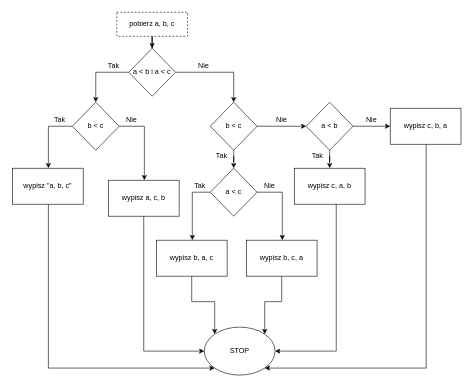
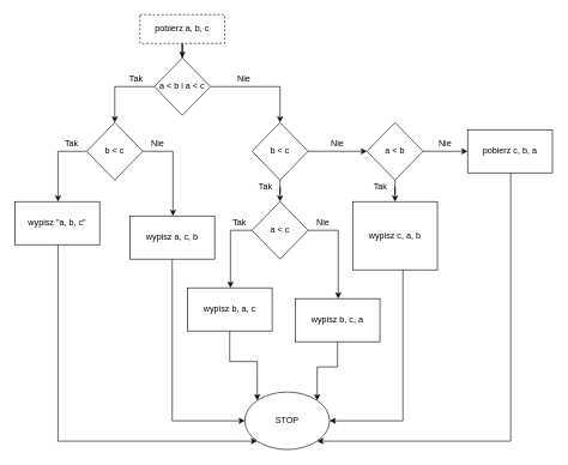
  <mxCell id="0" />
  <mxCell id="1" parent="0" />
  <mxCell id="2" value="" style="edgeStyle=orthogonalEdgeStyle;rounded=0;orthogonalLoop=1;jettySize=auto;html=1;" parent="1" source="3" target="6" edge="1"><mxGeometry relative="1" as="geometry" /></mxCell>
  <mxCell id="3" value="pobierz a, b, c" style="rounded=0;whiteSpace=wrap;html=1;dashed=1;" parent="1" vertex="1"><mxGeometry x="194" y="20" width="118" height="40" as="geometry" /></mxCell>
  <mxCell id="4" value="" style="edgeStyle=orthogonalEdgeStyle;rounded=0;orthogonalLoop=1;jettySize=auto;html=1;" parent="1" source="6" target="9" edge="1"><mxGeometry relative="1" as="geometry" /></mxCell>
  <mxCell id="5" value="" style="edgeStyle=orthogonalEdgeStyle;rounded=0;orthogonalLoop=1;jettySize=auto;html=1;" parent="1" source="6" target="19" edge="1"><mxGeometry relative="1" as="geometry" /></mxCell>
  <mxCell id="6" value="a &amp;lt; b i a &amp;lt; c" style="rhombus;whiteSpace=wrap;html=1;rounded=0;" parent="1" vertex="1"><mxGeometry x="214" y="80" width="78" height="80" as="geometry" /></mxCell>
  <mxCell id="7" value="" style="edgeStyle=orthogonalEdgeStyle;rounded=0;orthogonalLoop=1;jettySize=auto;html=1;" parent="1" source="9" target="12" edge="1"><mxGeometry relative="1" as="geometry"><Array as="points"><mxPoint x="80" y="210" /></Array></mxGeometry></mxCell>
  <mxCell id="8" value="" style="edgeStyle=orthogonalEdgeStyle;rounded=0;orthogonalLoop=1;jettySize=auto;html=1;exitX=1;exitY=0.5;exitDx=0;exitDy=0;" parent="1" source="9" target="14" edge="1"><mxGeometry relative="1" as="geometry"><Array as="points"><mxPoint x="240" y="210" /></Array></mxGeometry></mxCell>
  <mxCell id="9" value="b &amp;lt; c" style="rhombus;whiteSpace=wrap;html=1;rounded=0;" parent="1" vertex="1"><mxGeometry x="120" y="170" width="78" height="80" as="geometry" /></mxCell>
  <mxCell id="10" value="Tak" style="text;html=1;strokeColor=none;fillColor=none;align=center;verticalAlign=middle;whiteSpace=wrap;rounded=0;" parent="1" vertex="1"><mxGeometry x="170" y="100" width="38" height="20" as="geometry" /></mxCell>
  <mxCell id="11" style="edgeStyle=orthogonalEdgeStyle;rounded=0;orthogonalLoop=1;jettySize=auto;html=1;entryX=0;entryY=1;entryDx=0;entryDy=0;" parent="1" source="12" target="41" edge="1"><mxGeometry relative="1" as="geometry"><Array as="points"><mxPoint x="80" y="613" /></Array></mxGeometry></mxCell>
  <mxCell id="12" value="wypisz &quot;a, b, c&quot;" style="whiteSpace=wrap;html=1;rounded=0;" parent="1" vertex="1"><mxGeometry x="20" y="280" width="118" height="60" as="geometry" /></mxCell>
  <mxCell id="13" style="edgeStyle=orthogonalEdgeStyle;rounded=0;orthogonalLoop=1;jettySize=auto;html=1;entryX=0;entryY=0.5;entryDx=0;entryDy=0;exitX=0.5;exitY=1;exitDx=0;exitDy=0;" parent="1" source="14" target="41" edge="1"><mxGeometry relative="1" as="geometry" /></mxCell>
  <mxCell id="14" value="wypisz a, c, b" style="whiteSpace=wrap;html=1;rounded=0;" parent="1" vertex="1"><mxGeometry x="180" y="300" width="118" height="60" as="geometry" /></mxCell>
  <mxCell id="15" value="Tak" style="text;html=1;strokeColor=none;fillColor=none;align=center;verticalAlign=middle;whiteSpace=wrap;rounded=0;" parent="1" vertex="1"><mxGeometry x="80" y="190" width="38" height="20" as="geometry" /></mxCell>
  <mxCell id="16" value="Nie" style="text;html=1;strokeColor=none;fillColor=none;align=center;verticalAlign=middle;whiteSpace=wrap;rounded=0;" parent="1" vertex="1"><mxGeometry x="200" y="190" width="38" height="20" as="geometry" /></mxCell>
  <mxCell id="17" value="" style="edgeStyle=orthogonalEdgeStyle;rounded=0;orthogonalLoop=1;jettySize=auto;html=1;" parent="1" source="19" target="23" edge="1"><mxGeometry relative="1" as="geometry" /></mxCell>
  <mxCell id="18" value="" style="edgeStyle=orthogonalEdgeStyle;rounded=0;orthogonalLoop=1;jettySize=auto;html=1;" parent="1" source="19" target="27" edge="1"><mxGeometry relative="1" as="geometry" /></mxCell>
  <mxCell id="19" value="b &amp;lt; c" style="rhombus;whiteSpace=wrap;html=1;rounded=0;" parent="1" vertex="1"><mxGeometry x="350" y="170" width="78" height="80" as="geometry" /></mxCell>
  <mxCell id="20" value="Nie" style="text;html=1;strokeColor=none;fillColor=none;align=center;verticalAlign=middle;whiteSpace=wrap;rounded=0;" parent="1" vertex="1"><mxGeometry x="320" y="100" width="38" height="20" as="geometry" /></mxCell>
  <mxCell id="21" style="edgeStyle=orthogonalEdgeStyle;rounded=0;orthogonalLoop=1;jettySize=auto;html=1;" parent="1" source="23" target="36" edge="1"><mxGeometry relative="1" as="geometry"><mxPoint x="320" y="400" as="targetPoint" /><Array as="points"><mxPoint x="320" y="320" /></Array></mxGeometry></mxCell>
  <mxCell id="22" style="edgeStyle=orthogonalEdgeStyle;rounded=0;orthogonalLoop=1;jettySize=auto;html=1;" parent="1" source="23" target="40" edge="1"><mxGeometry relative="1" as="geometry"><mxPoint x="470" y="400" as="targetPoint" /><Array as="points"><mxPoint x="470" y="320" /></Array></mxGeometry></mxCell>
  <mxCell id="23" value="a &amp;lt; c" style="rhombus;whiteSpace=wrap;html=1;rounded=0;" parent="1" vertex="1"><mxGeometry x="350" y="280" width="78" height="80" as="geometry" /></mxCell>
  <mxCell id="24" value="Tak" style="text;html=1;strokeColor=none;fillColor=none;align=center;verticalAlign=middle;whiteSpace=wrap;rounded=0;" parent="1" vertex="1"><mxGeometry x="350" y="250" width="38" height="20" as="geometry" /></mxCell>
  <mxCell id="25" value="" style="edgeStyle=orthogonalEdgeStyle;rounded=0;orthogonalLoop=1;jettySize=auto;html=1;" parent="1" source="27" target="30" edge="1"><mxGeometry relative="1" as="geometry" /></mxCell>
  <mxCell id="26" value="" style="edgeStyle=orthogonalEdgeStyle;rounded=0;orthogonalLoop=1;jettySize=auto;html=1;" parent="1" source="27" target="33" edge="1"><mxGeometry relative="1" as="geometry" /></mxCell>
  <mxCell id="27" value="a &amp;lt; b" style="rhombus;whiteSpace=wrap;html=1;rounded=0;" parent="1" vertex="1"><mxGeometry x="510" y="170" width="78" height="80" as="geometry" /></mxCell>
  <mxCell id="28" value="Nie" style="text;html=1;strokeColor=none;fillColor=none;align=center;verticalAlign=middle;whiteSpace=wrap;rounded=0;" parent="1" vertex="1"><mxGeometry x="450" y="190" width="38" height="20" as="geometry" /></mxCell>
  <mxCell id="29" style="edgeStyle=orthogonalEdgeStyle;rounded=0;orthogonalLoop=1;jettySize=auto;html=1;entryX=1;entryY=0.5;entryDx=0;entryDy=0;" parent="1" source="30" target="41" edge="1"><mxGeometry relative="1" as="geometry"><Array as="points"><mxPoint x="560" y="585" /></Array></mxGeometry></mxCell>
- <mxCell id="30" value="wypisz c, a, b" style="whiteSpace=wrap;html=1;rounded=0;" parent="1" vertex="1"><mxGeometry x="490" y="280" width="118" height="60" as="geometry" /></mxCell>
+ <mxCell id="30" value="wypisz c, a, b" style="whiteSpace=wrap;html=1;rounded=0;" parent="1" vertex="1"><mxGeometry x="490" y="280" width="118" height="95" as="geometry" /></mxCell>
  <mxCell id="31" value="Tak" style="text;html=1;strokeColor=none;fillColor=none;align=center;verticalAlign=middle;whiteSpace=wrap;rounded=0;" parent="1" vertex="1"><mxGeometry x="510" y="250" width="38" height="20" as="geometry" /></mxCell>
  <mxCell id="32" style="edgeStyle=orthogonalEdgeStyle;rounded=0;orthogonalLoop=1;jettySize=auto;html=1;entryX=1;entryY=1;entryDx=0;entryDy=0;" parent="1" source="33" target="41" edge="1"><mxGeometry relative="1" as="geometry"><Array as="points"><mxPoint x="710" y="613" /></Array></mxGeometry></mxCell>
- <mxCell id="33" value="wypisz c, b, a" style="whiteSpace=wrap;html=1;rounded=0;" parent="1" vertex="1"><mxGeometry x="650" y="180" width="118" height="60" as="geometry" /></mxCell>
+ <mxCell id="33" value="pobierz c, b, a" style="whiteSpace=wrap;html=1;rounded=0;" parent="1" vertex="1"><mxGeometry x="650" y="180" width="118" height="60" as="geometry" /></mxCell>
  <mxCell id="34" value="Nie" style="text;html=1;strokeColor=none;fillColor=none;align=center;verticalAlign=middle;whiteSpace=wrap;rounded=0;" parent="1" vertex="1"><mxGeometry x="600" y="190" width="38" height="20" as="geometry" /></mxCell>
  <mxCell id="35" style="edgeStyle=orthogonalEdgeStyle;rounded=0;orthogonalLoop=1;jettySize=auto;html=1;entryX=0;entryY=0;entryDx=0;entryDy=0;" parent="1" source="36" target="41" edge="1"><mxGeometry relative="1" as="geometry" /></mxCell>
  <mxCell id="36" value="wypisz b, a, c" style="rounded=0;whiteSpace=wrap;html=1;" parent="1" vertex="1"><mxGeometry x="260" y="400" width="118" height="60" as="geometry" /></mxCell>
  <mxCell id="37" value="Tak" style="text;html=1;strokeColor=none;fillColor=none;align=center;verticalAlign=middle;whiteSpace=wrap;rounded=0;" parent="1" vertex="1"><mxGeometry x="314" y="300" width="38" height="20" as="geometry" /></mxCell>
  <mxCell id="38" value="Nie" style="text;html=1;strokeColor=none;fillColor=none;align=center;verticalAlign=middle;whiteSpace=wrap;rounded=0;" parent="1" vertex="1"><mxGeometry x="430" y="300" width="38" height="20" as="geometry" /></mxCell>
  <mxCell id="39" style="edgeStyle=orthogonalEdgeStyle;rounded=0;orthogonalLoop=1;jettySize=auto;html=1;entryX=1;entryY=0;entryDx=0;entryDy=0;" parent="1" source="40" target="41" edge="1"><mxGeometry relative="1" as="geometry" /></mxCell>
- <mxCell id="40" value="wypisz b, c, a" style="rounded=0;whiteSpace=wrap;html=1;" parent="1" vertex="1"><mxGeometry x="410" y="400" width="118" height="60" as="geometry" /></mxCell>
+ <mxCell id="40" value="wypisz b, c, a" style="rounded=0;whiteSpace=wrap;html=1;" parent="1" vertex="1"><mxGeometry x="410" y="415" width="118" height="60" as="geometry" /></mxCell>
  <mxCell id="41" value="STOP" style="ellipse;whiteSpace=wrap;html=1;" parent="1" vertex="1"><mxGeometry x="340" y="545" width="118" height="80" as="geometry" /></mxCell>
